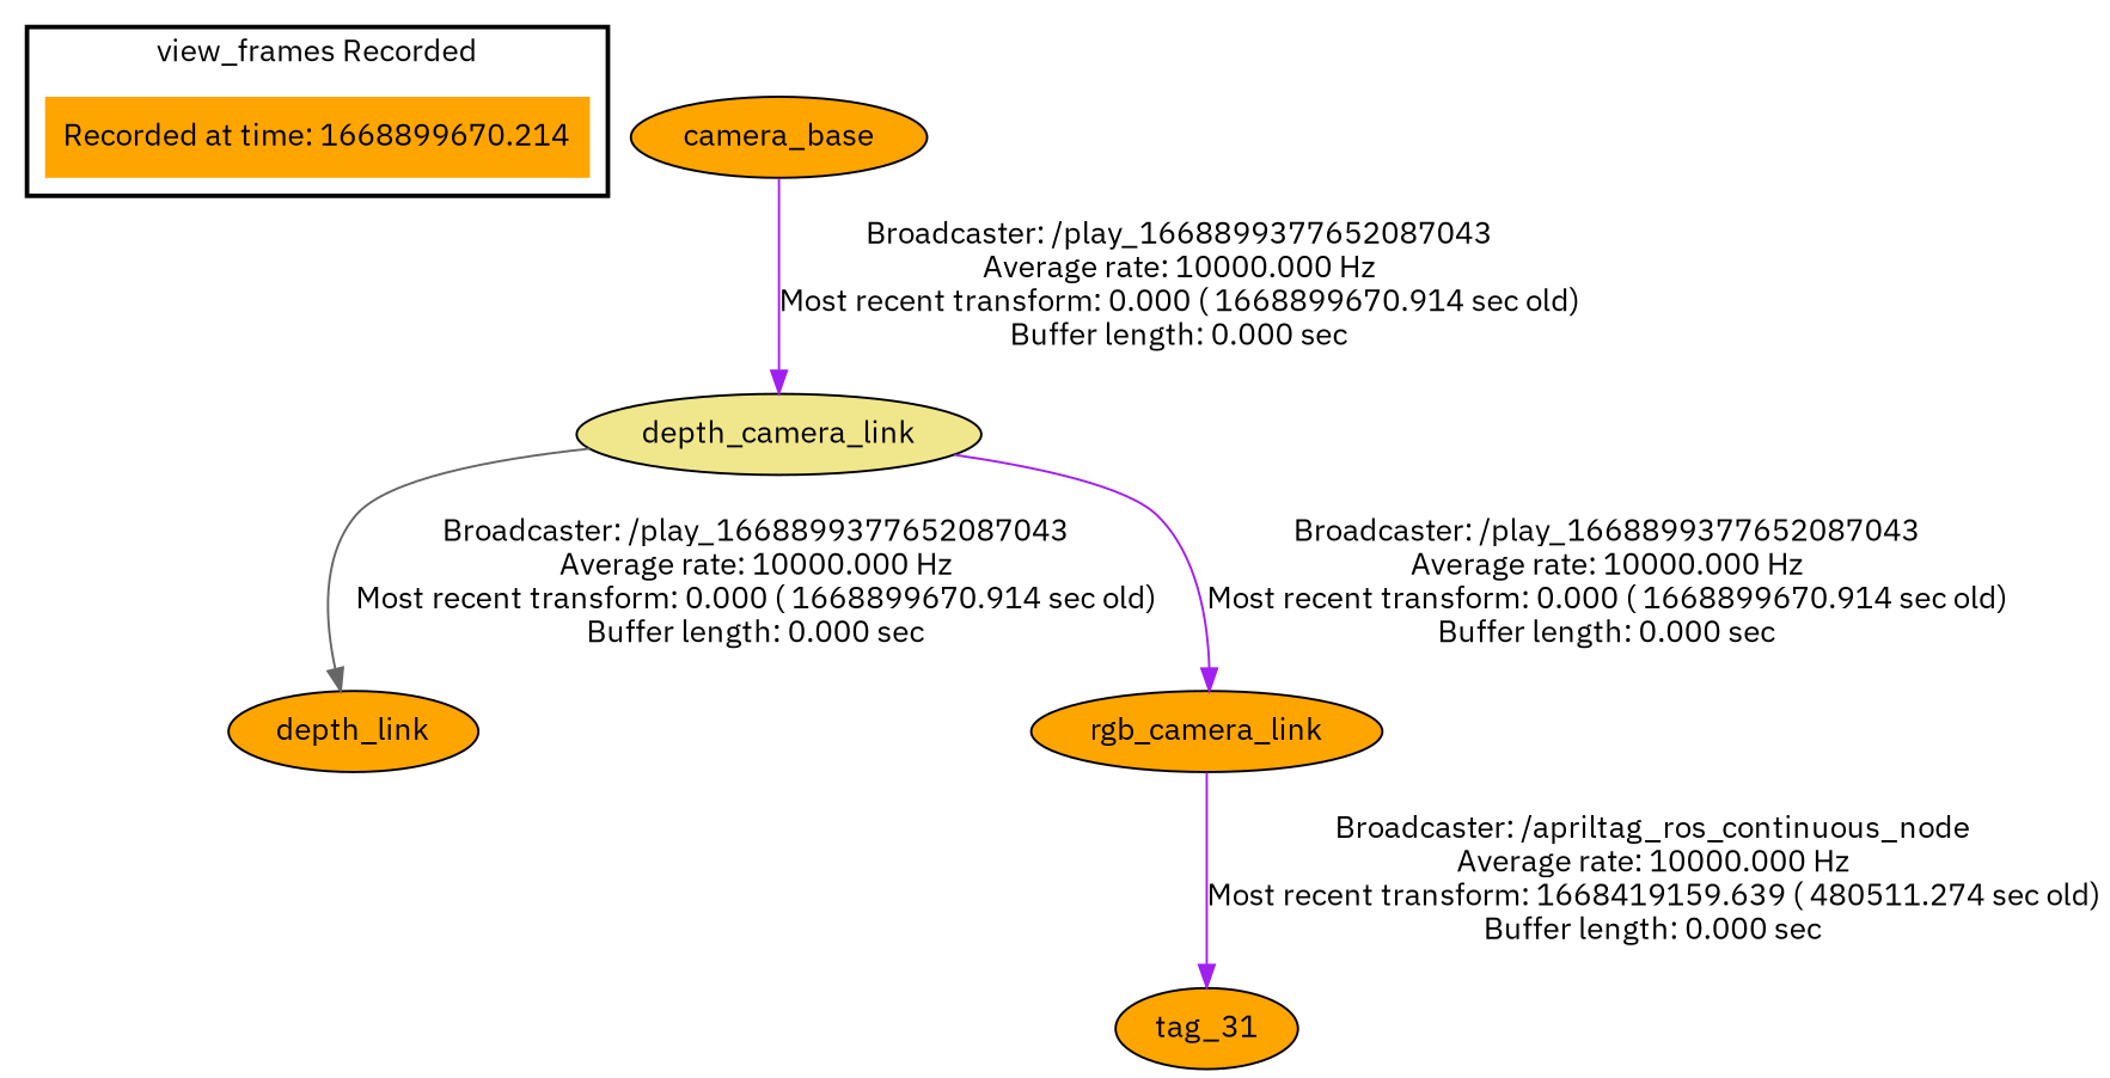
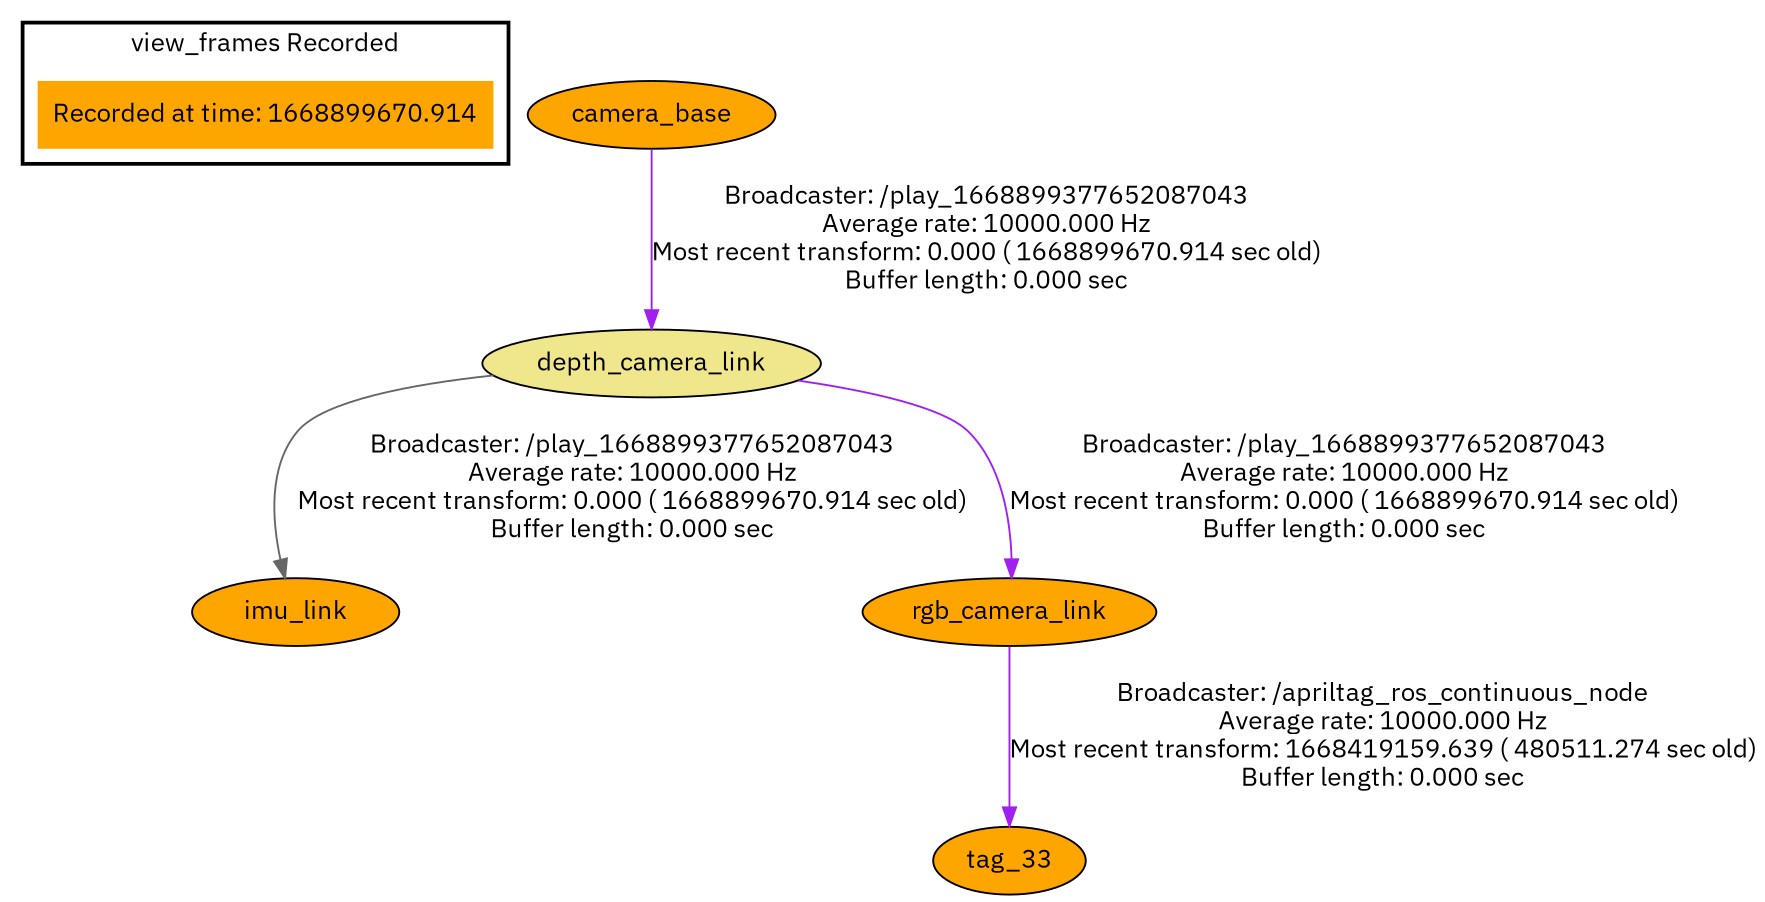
  digraph {
    fontname="IBM Plex Sans"
    node [fillcolor=orange fontname="IBM Plex Sans" style=filled]
    edge [color=purple fontname="IBM Plex Sans"]
-   "Recorded at time: 1668899670.914" [shape=plaintext label="Recorded at time: 1668899670.214"]
+   "Recorded at time: 1668899670.914" [shape=plaintext]
    depth_camera_link [fillcolor=khaki]
    camera_base
-   imu_link [label=depth_link]
+   imu_link
    rgb_camera_link
-   tag_33 [label=tag_31]
+   tag_33
    subgraph cluster_1 {
      color=black
      label="view_frames Recorded"
      style=bold
      "Recorded at time: 1668899670.914"
    }
    depth_camera_link -> imu_link [color=gray40 label="Broadcaster: /play_1668899377652087043\nAverage rate: 10000.000 Hz\nMost recent transform: 0.000 ( 1668899670.914 sec old)\nBuffer length: 0.000 sec\n"]
    depth_camera_link -> rgb_camera_link [label="Broadcaster: /play_1668899377652087043\nAverage rate: 10000.000 Hz\nMost recent transform: 0.000 ( 1668899670.914 sec old)\nBuffer length: 0.000 sec\n"]
    camera_base -> depth_camera_link [label="Broadcaster: /play_1668899377652087043\nAverage rate: 10000.000 Hz\nMost recent transform: 0.000 ( 1668899670.914 sec old)\nBuffer length: 0.000 sec\n"]
    rgb_camera_link -> tag_33 [label="Broadcaster: /apriltag_ros_continuous_node\nAverage rate: 10000.000 Hz\nMost recent transform: 1668419159.639 ( 480511.274 sec old)\nBuffer length: 0.000 sec\n"]
  }
